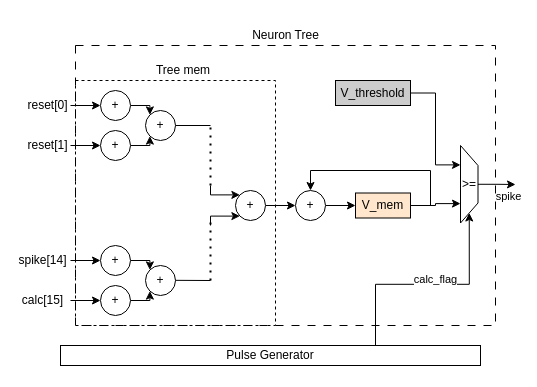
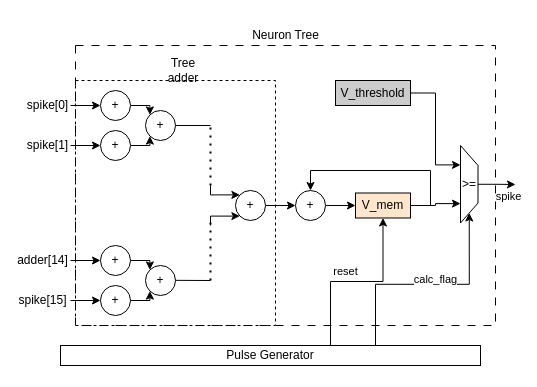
  <mxCell id="0" />
  <mxCell id="1" parent="0" />
  <mxCell id="2" style="edgeStyle=orthogonalEdgeStyle;rounded=0;orthogonalLoop=1;jettySize=auto;html=1;exitX=1;exitY=0.5;exitDx=0;exitDy=0;entryX=0;entryY=0;entryDx=0;entryDy=0;" edge="1" parent="1" source="3" target="6"><mxGeometry relative="1" as="geometry" /></mxCell>
  <mxCell id="3" value="+" style="ellipse;whiteSpace=wrap;html=1;aspect=fixed;" vertex="1" parent="1"><mxGeometry x="100" y="90" width="30" height="30" as="geometry" /></mxCell>
  <mxCell id="4" style="edgeStyle=orthogonalEdgeStyle;rounded=0;orthogonalLoop=1;jettySize=auto;html=1;exitX=1;exitY=0.5;exitDx=0;exitDy=0;entryX=0;entryY=1;entryDx=0;entryDy=0;" edge="1" parent="1" source="5" target="6"><mxGeometry relative="1" as="geometry" /></mxCell>
  <mxCell id="5" value="+" style="ellipse;whiteSpace=wrap;html=1;aspect=fixed;" vertex="1" parent="1"><mxGeometry x="100" y="130" width="30" height="30" as="geometry" /></mxCell>
  <mxCell id="6" value="+" style="ellipse;whiteSpace=wrap;html=1;aspect=fixed;" vertex="1" parent="1"><mxGeometry x="145" y="110" width="30" height="30" as="geometry" /></mxCell>
  <mxCell id="7" style="edgeStyle=orthogonalEdgeStyle;rounded=0;orthogonalLoop=1;jettySize=auto;html=1;exitX=1;exitY=0.5;exitDx=0;exitDy=0;entryX=0;entryY=0;entryDx=0;entryDy=0;" edge="1" parent="1" source="8" target="11"><mxGeometry relative="1" as="geometry" /></mxCell>
  <mxCell id="8" value="+" style="ellipse;whiteSpace=wrap;html=1;aspect=fixed;" vertex="1" parent="1"><mxGeometry x="100" y="245" width="30" height="30" as="geometry" /></mxCell>
  <mxCell id="9" style="edgeStyle=orthogonalEdgeStyle;rounded=0;orthogonalLoop=1;jettySize=auto;html=1;exitX=1;exitY=0.5;exitDx=0;exitDy=0;entryX=0;entryY=1;entryDx=0;entryDy=0;" edge="1" parent="1" source="10" target="11"><mxGeometry relative="1" as="geometry" /></mxCell>
  <mxCell id="10" value="+" style="ellipse;whiteSpace=wrap;html=1;aspect=fixed;" vertex="1" parent="1"><mxGeometry x="100" y="285" width="30" height="30" as="geometry" /></mxCell>
  <mxCell id="11" value="+" style="ellipse;whiteSpace=wrap;html=1;aspect=fixed;" vertex="1" parent="1"><mxGeometry x="145" y="265" width="30" height="30" as="geometry" /></mxCell>
  <mxCell id="12" style="edgeStyle=orthogonalEdgeStyle;rounded=0;orthogonalLoop=1;jettySize=auto;html=1;exitX=0;exitY=1;exitDx=0;exitDy=0;endArrow=none;endFill=0;startArrow=classic;startFill=1;" edge="1" parent="1" source="15"><mxGeometry relative="1" as="geometry"><mxPoint x="210" y="225" as="targetPoint" /></mxGeometry></mxCell>
  <mxCell id="13" style="edgeStyle=orthogonalEdgeStyle;rounded=0;orthogonalLoop=1;jettySize=auto;html=1;exitX=0;exitY=0;exitDx=0;exitDy=0;startArrow=classic;startFill=1;endArrow=none;endFill=0;" edge="1" parent="1" source="15"><mxGeometry relative="1" as="geometry"><mxPoint x="210" y="185" as="targetPoint" /></mxGeometry></mxCell>
  <mxCell id="14" style="edgeStyle=orthogonalEdgeStyle;rounded=0;orthogonalLoop=1;jettySize=auto;html=1;exitX=1;exitY=0.5;exitDx=0;exitDy=0;" edge="1" parent="1" source="15"><mxGeometry relative="1" as="geometry"><mxPoint x="295" y="205" as="targetPoint" /></mxGeometry></mxCell>
  <mxCell id="15" value="+" style="ellipse;whiteSpace=wrap;html=1;aspect=fixed;" vertex="1" parent="1"><mxGeometry x="235" y="190" width="30" height="30" as="geometry" /></mxCell>
  <mxCell id="16" value="" style="endArrow=none;html=1;rounded=0;" edge="1" parent="1"><mxGeometry width="50" height="50" relative="1" as="geometry"><mxPoint x="175" y="125" as="sourcePoint" /><mxPoint x="210" y="125" as="targetPoint" /></mxGeometry></mxCell>
  <mxCell id="17" value="" style="endArrow=none;dashed=1;html=1;dashPattern=1 3;strokeWidth=2;rounded=0;" edge="1" parent="1"><mxGeometry width="50" height="50" relative="1" as="geometry"><mxPoint x="210" y="185" as="sourcePoint" /><mxPoint x="210" y="125" as="targetPoint" /></mxGeometry></mxCell>
  <mxCell id="18" value="" style="endArrow=none;dashed=1;html=1;dashPattern=1 3;strokeWidth=2;rounded=0;" edge="1" parent="1"><mxGeometry width="50" height="50" relative="1" as="geometry"><mxPoint x="210" y="280" as="sourcePoint" /><mxPoint x="210" y="220" as="targetPoint" /></mxGeometry></mxCell>
  <mxCell id="19" value="" style="endArrow=none;html=1;rounded=0;" edge="1" parent="1"><mxGeometry width="50" height="50" relative="1" as="geometry"><mxPoint x="175" y="279.83" as="sourcePoint" /><mxPoint x="210" y="280" as="targetPoint" /></mxGeometry></mxCell>
  <mxCell id="20" style="edgeStyle=orthogonalEdgeStyle;rounded=0;orthogonalLoop=1;jettySize=auto;html=1;exitX=1;exitY=0.5;exitDx=0;exitDy=0;entryX=0.5;entryY=0;entryDx=0;entryDy=0;" edge="1" parent="1" source="22" target="24"><mxGeometry relative="1" as="geometry"><Array as="points"><mxPoint x="430" y="205" /><mxPoint x="430" y="170" /><mxPoint x="310" y="170" /></Array></mxGeometry></mxCell>
  <mxCell id="21" style="edgeStyle=orthogonalEdgeStyle;rounded=0;orthogonalLoop=1;jettySize=auto;html=1;exitX=1;exitY=0.5;exitDx=0;exitDy=0;entryX=0.75;entryY=1;entryDx=0;entryDy=0;" edge="1" parent="1" source="22" target="34"><mxGeometry relative="1" as="geometry" /></mxCell>
  <mxCell id="22" value="V_mem" style="rounded=0;whiteSpace=wrap;html=1;fillColor=#ffe6cc;" vertex="1" parent="1"><mxGeometry x="355" y="192.5" width="55" height="25" as="geometry" /></mxCell>
  <mxCell id="23" style="edgeStyle=orthogonalEdgeStyle;rounded=0;orthogonalLoop=1;jettySize=auto;html=1;exitX=1;exitY=0.5;exitDx=0;exitDy=0;entryX=0;entryY=0.5;entryDx=0;entryDy=0;" edge="1" parent="1" source="24" target="22"><mxGeometry relative="1" as="geometry" /></mxCell>
  <mxCell id="24" value="+" style="ellipse;whiteSpace=wrap;html=1;aspect=fixed;" vertex="1" parent="1"><mxGeometry x="295" y="190" width="30" height="30" as="geometry" /></mxCell>
  <mxCell id="25" value="" style="rounded=0;whiteSpace=wrap;html=1;fillColor=none;dashed=1;" vertex="1" parent="1"><mxGeometry x="75" y="80" width="200" height="245" as="geometry" /></mxCell>
- <mxCell id="26" value="Tree mem" style="text;html=1;align=center;verticalAlign=middle;whiteSpace=wrap;rounded=0;" vertex="1" parent="1"><mxGeometry x="152.5" y="55" width="60" height="30" as="geometry" /></mxCell>
+ <mxCell id="26" value="Tree adder" style="text;html=1;align=center;verticalAlign=middle;whiteSpace=wrap;rounded=0;" vertex="1" parent="1"><mxGeometry x="152.5" y="55" width="60" height="30" as="geometry" /></mxCell>
  <mxCell id="27" value="" style="endArrow=classic;html=1;rounded=0;" edge="1" parent="1"><mxGeometry width="50" height="50" relative="1" as="geometry"><mxPoint x="70" y="105" as="sourcePoint" /><mxPoint x="100" y="105" as="targetPoint" /></mxGeometry></mxCell>
- <mxCell id="28" value="reset[0]" style="text;html=1;align=center;verticalAlign=middle;whiteSpace=wrap;rounded=0;" vertex="1" parent="1"><mxGeometry x="25" y="98.75" width="45" height="12.5" as="geometry" /></mxCell>
+ <mxCell id="28" value="spike[0]" style="text;html=1;align=center;verticalAlign=middle;whiteSpace=wrap;rounded=0;" vertex="1" parent="1"><mxGeometry x="25" y="98.75" width="45" height="12.5" as="geometry" /></mxCell>
  <mxCell id="29" value="" style="endArrow=classic;html=1;rounded=0;" edge="1" parent="1"><mxGeometry width="50" height="50" relative="1" as="geometry"><mxPoint x="70" y="145" as="sourcePoint" /><mxPoint x="100" y="145" as="targetPoint" /></mxGeometry></mxCell>
  <mxCell id="30" value="" style="endArrow=classic;html=1;rounded=0;" edge="1" parent="1"><mxGeometry width="50" height="50" relative="1" as="geometry"><mxPoint x="70" y="260" as="sourcePoint" /><mxPoint x="100" y="260" as="targetPoint" /></mxGeometry></mxCell>
  <mxCell id="31" value="" style="endArrow=classic;html=1;rounded=0;" edge="1" parent="1"><mxGeometry width="50" height="50" relative="1" as="geometry"><mxPoint x="70" y="300" as="sourcePoint" /><mxPoint x="100" y="300" as="targetPoint" /></mxGeometry></mxCell>
  <mxCell id="32" style="edgeStyle=orthogonalEdgeStyle;rounded=0;orthogonalLoop=1;jettySize=auto;html=1;" edge="1" parent="1" source="34"><mxGeometry relative="1" as="geometry"><mxPoint x="515" y="184" as="targetPoint" /></mxGeometry></mxCell>
  <mxCell id="33" value="spike" style="edgeLabel;html=1;align=center;verticalAlign=middle;resizable=0;points=[];" vertex="1" connectable="0" parent="32"><mxGeometry x="0.732" y="3" relative="1" as="geometry"><mxPoint x="-2" y="14" as="offset" /></mxGeometry></mxCell>
  <mxCell id="34" value="" style="shape=trapezoid;perimeter=trapezoidPerimeter;whiteSpace=wrap;html=1;fixedSize=1;rotation=90;" vertex="1" parent="1"><mxGeometry x="430" y="175" width="77.5" height="17.5" as="geometry" /></mxCell>
  <mxCell id="35" value="&amp;gt;=" style="text;html=1;align=center;verticalAlign=middle;whiteSpace=wrap;rounded=0;" vertex="1" parent="1"><mxGeometry x="460" y="177.5" width="17.5" height="12.5" as="geometry" /></mxCell>
  <mxCell id="36" style="edgeStyle=orthogonalEdgeStyle;rounded=0;orthogonalLoop=1;jettySize=auto;html=1;exitX=1;exitY=0.5;exitDx=0;exitDy=0;entryX=0.25;entryY=1;entryDx=0;entryDy=0;" edge="1" parent="1" source="37" target="34"><mxGeometry relative="1" as="geometry" /></mxCell>
  <mxCell id="37" value="V_threshold" style="rounded=0;whiteSpace=wrap;html=1;fillColor=#CCCCCC;" vertex="1" parent="1"><mxGeometry x="335" y="80" width="75" height="25" as="geometry" /></mxCell>
- <mxCell id="38" value="reset[1]" style="text;html=1;align=center;verticalAlign=middle;whiteSpace=wrap;rounded=0;" vertex="1" parent="1"><mxGeometry x="25" y="138.75" width="45" height="12.5" as="geometry" /></mxCell>
- <mxCell id="39" value="spike[14]" style="text;html=1;align=center;verticalAlign=middle;whiteSpace=wrap;rounded=0;" vertex="1" parent="1"><mxGeometry x="20" y="253.75" width="45" height="12.5" as="geometry" /></mxCell>
- <mxCell id="40" value="calc[15]" style="text;html=1;align=center;verticalAlign=middle;whiteSpace=wrap;rounded=0;" vertex="1" parent="1"><mxGeometry x="20" y="293.75" width="45" height="12.5" as="geometry" /></mxCell>
+ <mxCell id="38" value="spike[1]" style="text;html=1;align=center;verticalAlign=middle;whiteSpace=wrap;rounded=0;" vertex="1" parent="1"><mxGeometry x="25" y="138.75" width="45" height="12.5" as="geometry" /></mxCell>
+ <mxCell id="39" value="adder[14]" style="text;html=1;align=center;verticalAlign=middle;whiteSpace=wrap;rounded=0;" vertex="1" parent="1"><mxGeometry x="20" y="253.75" width="45" height="12.5" as="geometry" /></mxCell>
+ <mxCell id="40" value="spike[15]" style="text;html=1;align=center;verticalAlign=middle;whiteSpace=wrap;rounded=0;" vertex="1" parent="1"><mxGeometry x="20" y="293.75" width="45" height="12.5" as="geometry" /></mxCell>
  <mxCell id="41" style="edgeStyle=orthogonalEdgeStyle;rounded=0;orthogonalLoop=1;jettySize=auto;html=1;exitX=0.75;exitY=0;exitDx=0;exitDy=0;entryX=1;entryY=0.5;entryDx=0;entryDy=0;" edge="1" parent="1" source="45" target="34"><mxGeometry relative="1" as="geometry" /></mxCell>
  <mxCell id="42" value="calc_flag" style="edgeLabel;html=1;align=center;verticalAlign=middle;resizable=0;points=[];" vertex="1" connectable="0" parent="41"><mxGeometry x="0.487" y="-3" relative="1" as="geometry"><mxPoint x="-37" y="8" as="offset" /></mxGeometry></mxCell>
+ <mxCell id="43" style="edgeStyle=orthogonalEdgeStyle;rounded=0;orthogonalLoop=1;jettySize=auto;html=1;exitX=0.5;exitY=0;exitDx=0;exitDy=0;entryX=0.5;entryY=1;entryDx=0;entryDy=0;" edge="1" parent="1" source="45" target="22"><mxGeometry relative="1" as="geometry"><Array as="points"><mxPoint x="330" y="345" /><mxPoint x="330" y="281" /><mxPoint x="383" y="281" /></Array></mxGeometry></mxCell>
+ <mxCell id="44" value="reset" style="edgeLabel;html=1;align=center;verticalAlign=middle;resizable=0;points=[];" vertex="1" connectable="0" parent="43"><mxGeometry x="0.159" y="1" relative="1" as="geometry"><mxPoint x="-1" y="-10" as="offset" /></mxGeometry></mxCell>
  <mxCell id="45" value="Pulse Generator" style="rounded=0;whiteSpace=wrap;html=1;" vertex="1" parent="1"><mxGeometry x="60" y="345" width="420" height="20" as="geometry" /></mxCell>
  <mxCell id="46" value="" style="rounded=0;whiteSpace=wrap;html=1;fillColor=none;dashed=1;dashPattern=8 8;" vertex="1" parent="1"><mxGeometry x="75" y="45" width="420" height="280" as="geometry" /></mxCell>
  <mxCell id="47" value="Neuron Tree" style="text;html=1;align=center;verticalAlign=middle;whiteSpace=wrap;rounded=0;" vertex="1" parent="1"><mxGeometry x="237.5" y="20" width="95" height="30" as="geometry" /></mxCell>
